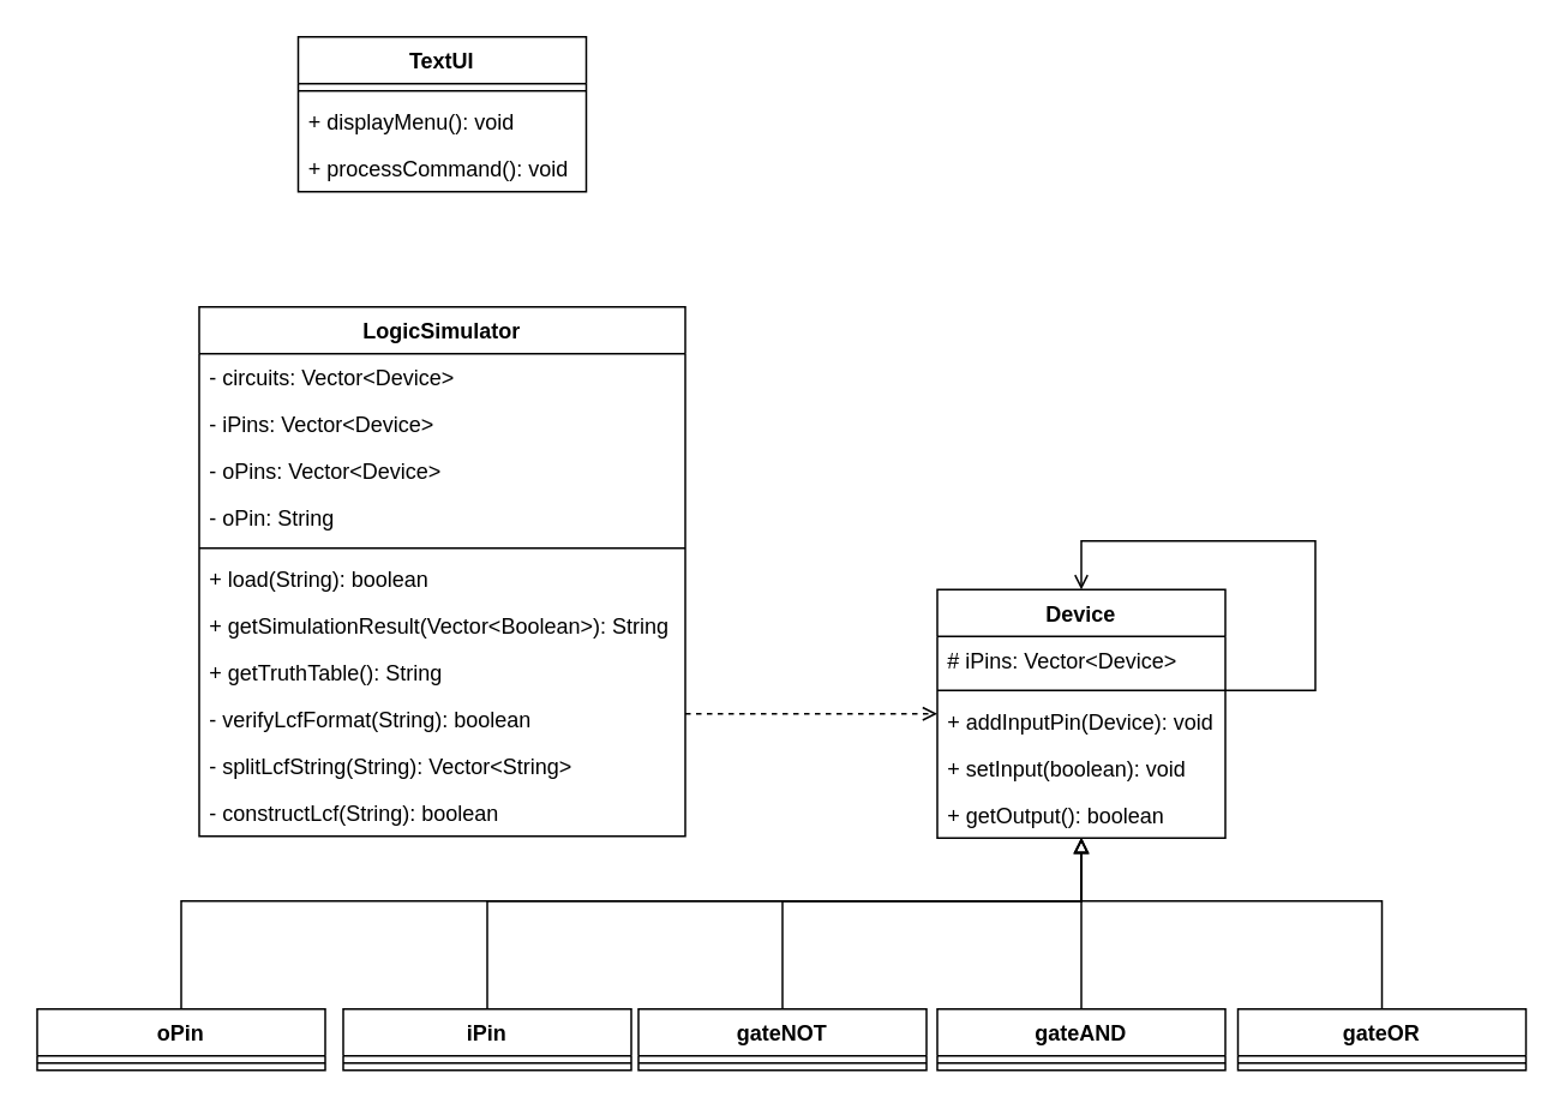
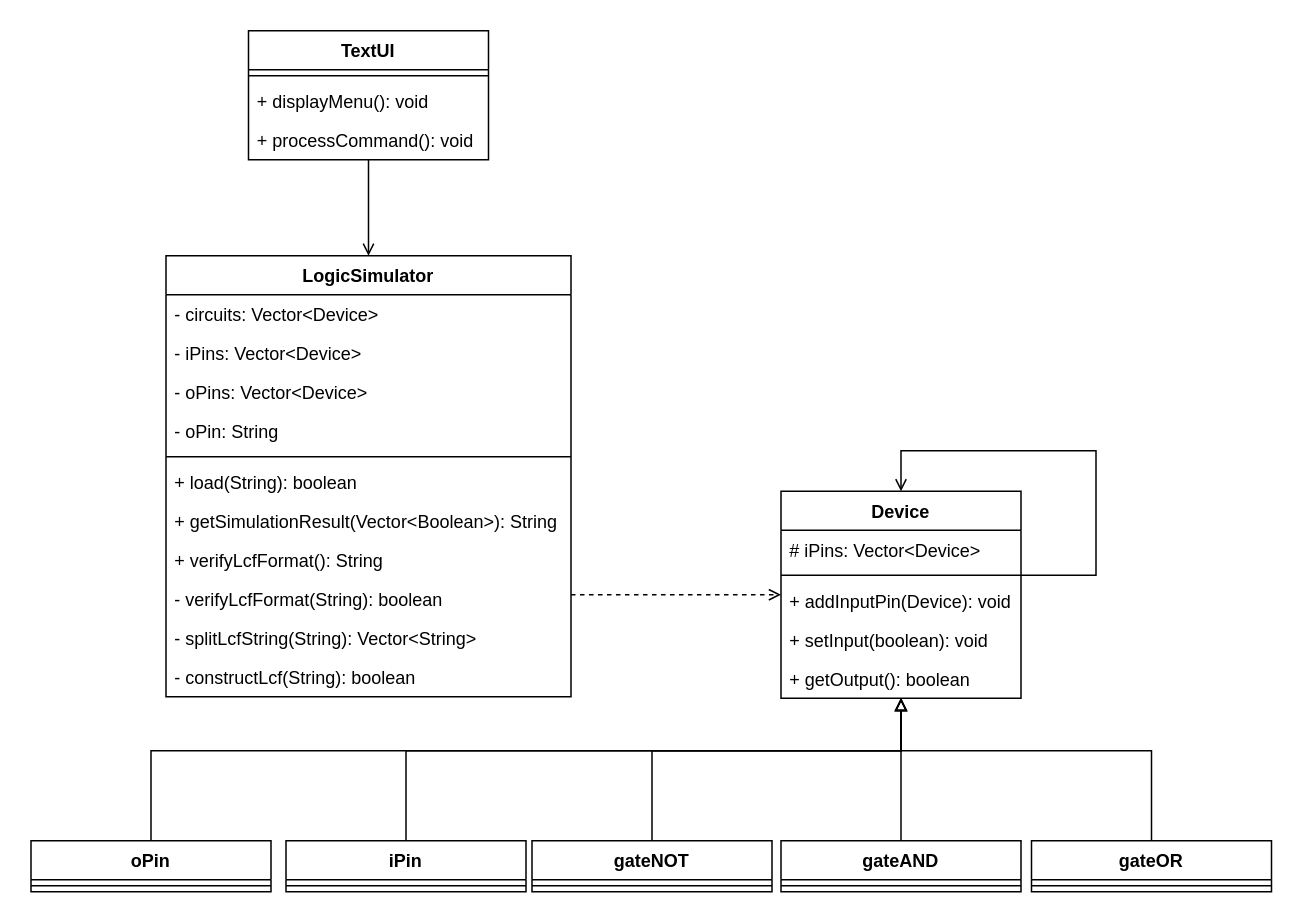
  <mxCell id="0" />
  <mxCell id="1" parent="0" />
  <mxCell id="2" style="edgeStyle=orthogonalEdgeStyle;rounded=0;orthogonalLoop=1;jettySize=auto;html=1;endArrow=block;endFill=0;" parent="1" source="3" target="20" edge="1"><mxGeometry relative="1" as="geometry"><Array as="points"><mxPoint x="434" y="500" /><mxPoint x="600" y="500" /></Array></mxGeometry></mxCell>
  <mxCell id="3" value="gateNOT" style="swimlane;fontStyle=1;align=center;verticalAlign=top;childLayout=stackLayout;horizontal=1;startSize=26;horizontalStack=0;resizeParent=1;resizeParentMax=0;resizeLast=0;collapsible=1;marginBottom=0;" parent="1" vertex="1"><mxGeometry x="354" y="560" width="160" height="34" as="geometry" /></mxCell>
  <mxCell id="4" value="" style="line;strokeWidth=1;fillColor=none;align=left;verticalAlign=middle;spacingTop=-1;spacingLeft=3;spacingRight=3;rotatable=0;labelPosition=right;points=[];portConstraint=eastwest;" parent="3" vertex="1"><mxGeometry y="26" width="160" height="8" as="geometry" /></mxCell>
  <mxCell id="5" style="edgeStyle=orthogonalEdgeStyle;rounded=0;orthogonalLoop=1;jettySize=auto;html=1;endArrow=block;endFill=0;" parent="1" source="18" target="20" edge="1"><mxGeometry relative="1" as="geometry" /></mxCell>
  <mxCell id="6" style="edgeStyle=orthogonalEdgeStyle;rounded=0;orthogonalLoop=1;jettySize=auto;html=1;endArrow=block;endFill=0;" parent="1" source="7" target="20" edge="1"><mxGeometry relative="1" as="geometry"><Array as="points"><mxPoint x="767" y="500" /><mxPoint x="600" y="500" /></Array></mxGeometry></mxCell>
  <mxCell id="7" value="gateOR" style="swimlane;fontStyle=1;align=center;verticalAlign=top;childLayout=stackLayout;horizontal=1;startSize=26;horizontalStack=0;resizeParent=1;resizeParentMax=0;resizeLast=0;collapsible=1;marginBottom=0;" parent="1" vertex="1"><mxGeometry x="687" y="560" width="160" height="34" as="geometry" /></mxCell>
  <mxCell id="8" value="" style="line;strokeWidth=1;fillColor=none;align=left;verticalAlign=middle;spacingTop=-1;spacingLeft=3;spacingRight=3;rotatable=0;labelPosition=right;points=[];portConstraint=eastwest;" parent="7" vertex="1"><mxGeometry y="26" width="160" height="8" as="geometry" /></mxCell>
  <mxCell id="9" style="edgeStyle=orthogonalEdgeStyle;rounded=0;orthogonalLoop=1;jettySize=auto;html=1;exitX=0.5;exitY=0;exitDx=0;exitDy=0;endArrow=block;endFill=0;" parent="1" source="10" target="20" edge="1"><mxGeometry relative="1" as="geometry"><Array as="points"><mxPoint x="270" y="500" /><mxPoint x="600" y="500" /></Array></mxGeometry></mxCell>
  <mxCell id="10" value="iPin" style="swimlane;fontStyle=1;align=center;verticalAlign=top;childLayout=stackLayout;horizontal=1;startSize=26;horizontalStack=0;resizeParent=1;resizeParentMax=0;resizeLast=0;collapsible=1;marginBottom=0;" parent="1" vertex="1"><mxGeometry x="190" y="560" width="160" height="34" as="geometry" /></mxCell>
  <mxCell id="11" value="" style="line;strokeWidth=1;fillColor=none;align=left;verticalAlign=middle;spacingTop=-1;spacingLeft=3;spacingRight=3;rotatable=0;labelPosition=right;points=[];portConstraint=eastwest;" parent="10" vertex="1"><mxGeometry y="26" width="160" height="8" as="geometry" /></mxCell>
  <mxCell id="12" style="edgeStyle=orthogonalEdgeStyle;rounded=0;orthogonalLoop=1;jettySize=auto;html=1;endArrow=block;endFill=0;" parent="1" source="13" target="20" edge="1"><mxGeometry relative="1" as="geometry"><Array as="points"><mxPoint x="100" y="500" /><mxPoint x="600" y="500" /></Array></mxGeometry></mxCell>
  <mxCell id="13" value="oPin" style="swimlane;fontStyle=1;align=center;verticalAlign=top;childLayout=stackLayout;horizontal=1;startSize=26;horizontalStack=0;resizeParent=1;resizeParentMax=0;resizeLast=0;collapsible=1;marginBottom=0;" parent="1" vertex="1"><mxGeometry y="560" width="160" height="34" as="geometry" x="20" /></mxCell>
  <mxCell id="14" value="" style="line;strokeWidth=1;fillColor=none;align=left;verticalAlign=middle;spacingTop=-1;spacingLeft=3;spacingRight=3;rotatable=0;labelPosition=right;points=[];portConstraint=eastwest;" parent="13" vertex="1"><mxGeometry y="26" width="160" height="8" as="geometry" /></mxCell>
  <mxCell id="15" style="edgeStyle=orthogonalEdgeStyle;rounded=0;orthogonalLoop=1;jettySize=auto;html=1;endArrow=open;endFill=0;dashed=1;" parent="1" source="30" target="20" edge="1"><mxGeometry relative="1" as="geometry"><Array as="points"><mxPoint x="420" y="396" /><mxPoint x="420" y="396" /></Array></mxGeometry></mxCell>
+ <mxCell id="16" style="edgeStyle=orthogonalEdgeStyle;rounded=0;orthogonalLoop=1;jettySize=auto;html=1;endArrow=open;endFill=0;" parent="1" source="26" target="30" edge="1"><mxGeometry relative="1" as="geometry" /></mxCell>
  <mxCell id="17" style="edgeStyle=orthogonalEdgeStyle;rounded=0;orthogonalLoop=1;jettySize=auto;html=1;endArrow=open;endFill=0;" parent="1" source="20" target="20" edge="1"><mxGeometry relative="1" as="geometry"><Array as="points"><mxPoint x="730" y="383" /><mxPoint x="700" y="300" /></Array></mxGeometry></mxCell>
  <mxCell id="18" value="gateAND" style="swimlane;fontStyle=1;align=center;verticalAlign=top;childLayout=stackLayout;horizontal=1;startSize=26;horizontalStack=0;resizeParent=1;resizeParentMax=0;resizeLast=0;collapsible=1;marginBottom=0;" parent="1" vertex="1"><mxGeometry x="520" y="560" width="160" height="34" as="geometry" /></mxCell>
  <mxCell id="19" value="" style="line;strokeWidth=1;fillColor=none;align=left;verticalAlign=middle;spacingTop=-1;spacingLeft=3;spacingRight=3;rotatable=0;labelPosition=right;points=[];portConstraint=eastwest;" parent="18" vertex="1"><mxGeometry y="26" width="160" height="8" as="geometry" /></mxCell>
  <mxCell id="20" value="Device" style="swimlane;fontStyle=1;align=center;verticalAlign=top;childLayout=stackLayout;horizontal=1;startSize=26;horizontalStack=0;resizeParent=1;resizeParentMax=0;resizeLast=0;collapsible=1;marginBottom=0;" parent="1" vertex="1"><mxGeometry x="520" y="327" width="160" height="138" as="geometry" /></mxCell>
  <mxCell id="21" value="# iPins: Vector&lt;Device&gt;" style="text;strokeColor=none;fillColor=none;align=left;verticalAlign=top;spacingLeft=4;spacingRight=4;overflow=hidden;rotatable=0;points=[[0,0.5],[1,0.5]];portConstraint=eastwest;" parent="20" vertex="1"><mxGeometry y="26" width="160" height="26" as="geometry" /></mxCell>
  <mxCell id="22" value="" style="line;strokeWidth=1;fillColor=none;align=left;verticalAlign=middle;spacingTop=-1;spacingLeft=3;spacingRight=3;rotatable=0;labelPosition=right;points=[];portConstraint=eastwest;" parent="20" vertex="1"><mxGeometry y="52" width="160" height="8" as="geometry" /></mxCell>
  <mxCell id="23" value="+ addInputPin(Device): void" style="text;strokeColor=none;fillColor=none;align=left;verticalAlign=top;spacingLeft=4;spacingRight=4;overflow=hidden;rotatable=0;points=[[0,0.5],[1,0.5]];portConstraint=eastwest;" parent="20" vertex="1"><mxGeometry y="60" width="160" height="26" as="geometry" /></mxCell>
  <mxCell id="24" value="+ setInput(boolean): void" style="text;strokeColor=none;fillColor=none;align=left;verticalAlign=top;spacingLeft=4;spacingRight=4;overflow=hidden;rotatable=0;points=[[0,0.5],[1,0.5]];portConstraint=eastwest;" parent="20" vertex="1"><mxGeometry y="86" width="160" height="26" as="geometry" /></mxCell>
  <mxCell id="25" value="+ getOutput(): boolean" style="text;strokeColor=none;fillColor=none;align=left;verticalAlign=top;spacingLeft=4;spacingRight=4;overflow=hidden;rotatable=0;points=[[0,0.5],[1,0.5]];portConstraint=eastwest;" parent="20" vertex="1"><mxGeometry y="112" width="160" height="26" as="geometry" /></mxCell>
  <mxCell id="26" value="TextUI" style="swimlane;fontStyle=1;align=center;verticalAlign=top;childLayout=stackLayout;horizontal=1;startSize=26;horizontalStack=0;resizeParent=1;resizeParentMax=0;resizeLast=0;collapsible=1;marginBottom=0;" parent="1" vertex="1"><mxGeometry x="165" y="20" width="160" height="86" as="geometry" /></mxCell>
  <mxCell id="27" value="" style="line;strokeWidth=1;fillColor=none;align=left;verticalAlign=middle;spacingTop=-1;spacingLeft=3;spacingRight=3;rotatable=0;labelPosition=right;points=[];portConstraint=eastwest;" parent="26" vertex="1"><mxGeometry y="26" width="160" height="8" as="geometry" /></mxCell>
  <mxCell id="28" value="+ displayMenu(): void" style="text;strokeColor=none;fillColor=none;align=left;verticalAlign=top;spacingLeft=4;spacingRight=4;overflow=hidden;rotatable=0;points=[[0,0.5],[1,0.5]];portConstraint=eastwest;" parent="26" vertex="1"><mxGeometry y="34" width="160" height="26" as="geometry" /></mxCell>
  <mxCell id="29" value="+ processCommand(): void" style="text;strokeColor=none;fillColor=none;align=left;verticalAlign=top;spacingLeft=4;spacingRight=4;overflow=hidden;rotatable=0;points=[[0,0.5],[1,0.5]];portConstraint=eastwest;" parent="26" vertex="1"><mxGeometry y="60" width="160" height="26" as="geometry" /></mxCell>
  <mxCell id="30" value="LogicSimulator" style="swimlane;fontStyle=1;align=center;verticalAlign=top;childLayout=stackLayout;horizontal=1;startSize=26;horizontalStack=0;resizeParent=1;resizeParentMax=0;resizeLast=0;collapsible=1;marginBottom=0;" parent="1" vertex="1"><mxGeometry x="110" y="170" width="270" height="294" as="geometry" /></mxCell>
  <mxCell id="31" value="- circuits: Vector&lt;Device&gt;" style="text;strokeColor=none;fillColor=none;align=left;verticalAlign=top;spacingLeft=4;spacingRight=4;overflow=hidden;rotatable=0;points=[[0,0.5],[1,0.5]];portConstraint=eastwest;" parent="30" vertex="1"><mxGeometry y="26" width="270" height="26" as="geometry" /></mxCell>
  <mxCell id="32" value="- iPins: Vector&lt;Device&gt;" style="text;strokeColor=none;fillColor=none;align=left;verticalAlign=top;spacingLeft=4;spacingRight=4;overflow=hidden;rotatable=0;points=[[0,0.5],[1,0.5]];portConstraint=eastwest;" parent="30" vertex="1"><mxGeometry y="52" width="270" height="26" as="geometry" /></mxCell>
  <mxCell id="33" value="- oPins: Vector&lt;Device&gt;" style="text;strokeColor=none;fillColor=none;align=left;verticalAlign=top;spacingLeft=4;spacingRight=4;overflow=hidden;rotatable=0;points=[[0,0.5],[1,0.5]];portConstraint=eastwest;" parent="30" vertex="1"><mxGeometry y="78" width="270" height="26" as="geometry" /></mxCell>
  <mxCell id="34" value="- oPin: String" style="text;strokeColor=none;fillColor=none;align=left;verticalAlign=top;spacingLeft=4;spacingRight=4;overflow=hidden;rotatable=0;points=[[0,0.5],[1,0.5]];portConstraint=eastwest;" vertex="1" parent="30"><mxGeometry y="104" width="270" height="26" as="geometry" /></mxCell>
  <mxCell id="35" value="" style="line;strokeWidth=1;fillColor=none;align=left;verticalAlign=middle;spacingTop=-1;spacingLeft=3;spacingRight=3;rotatable=0;labelPosition=right;points=[];portConstraint=eastwest;" parent="30" vertex="1"><mxGeometry y="130" width="270" height="8" as="geometry" /></mxCell>
  <mxCell id="36" value="+ load(String): boolean" style="text;strokeColor=none;fillColor=none;align=left;verticalAlign=top;spacingLeft=4;spacingRight=4;overflow=hidden;rotatable=0;points=[[0,0.5],[1,0.5]];portConstraint=eastwest;" parent="30" vertex="1"><mxGeometry y="138" width="270" height="26" as="geometry" /></mxCell>
  <mxCell id="37" value="+ getSimulationResult(Vector&lt;Boolean&gt;): String" style="text;strokeColor=none;fillColor=none;align=left;verticalAlign=top;spacingLeft=4;spacingRight=4;overflow=hidden;rotatable=0;points=[[0,0.5],[1,0.5]];portConstraint=eastwest;" parent="30" vertex="1"><mxGeometry y="164" width="270" height="26" as="geometry" /></mxCell>
- <mxCell id="38" value="+ getTruthTable(): String" style="text;strokeColor=none;fillColor=none;align=left;verticalAlign=top;spacingLeft=4;spacingRight=4;overflow=hidden;rotatable=0;points=[[0,0.5],[1,0.5]];portConstraint=eastwest;" parent="30" vertex="1"><mxGeometry y="190" width="270" height="26" as="geometry" /></mxCell>
+ <mxCell id="38" value="+ verifyLcfFormat(): String" style="text;strokeColor=none;fillColor=none;align=left;verticalAlign=top;spacingLeft=4;spacingRight=4;overflow=hidden;rotatable=0;points=[[0,0.5],[1,0.5]];portConstraint=eastwest;" parent="30" vertex="1"><mxGeometry y="190" width="270" height="26" as="geometry" /></mxCell>
  <mxCell id="39" value="- verifyLcfFormat(String): boolean&#10;" style="text;strokeColor=none;fillColor=none;align=left;verticalAlign=top;spacingLeft=4;spacingRight=4;overflow=hidden;rotatable=0;points=[[0,0.5],[1,0.5]];portConstraint=eastwest;" vertex="1" parent="30"><mxGeometry y="216" width="270" height="26" as="geometry" /></mxCell>
  <mxCell id="40" value="- splitLcfString(String): Vector&lt;String&gt;&#10;" style="text;strokeColor=none;fillColor=none;align=left;verticalAlign=top;spacingLeft=4;spacingRight=4;overflow=hidden;rotatable=0;points=[[0,0.5],[1,0.5]];portConstraint=eastwest;" vertex="1" parent="30"><mxGeometry y="242" width="270" height="26" as="geometry" /></mxCell>
  <mxCell id="41" value="- constructLcf(String): boolean&#10;" style="text;strokeColor=none;fillColor=none;align=left;verticalAlign=top;spacingLeft=4;spacingRight=4;overflow=hidden;rotatable=0;points=[[0,0.5],[1,0.5]];portConstraint=eastwest;" vertex="1" parent="30"><mxGeometry y="268" width="270" height="26" as="geometry" /></mxCell>
